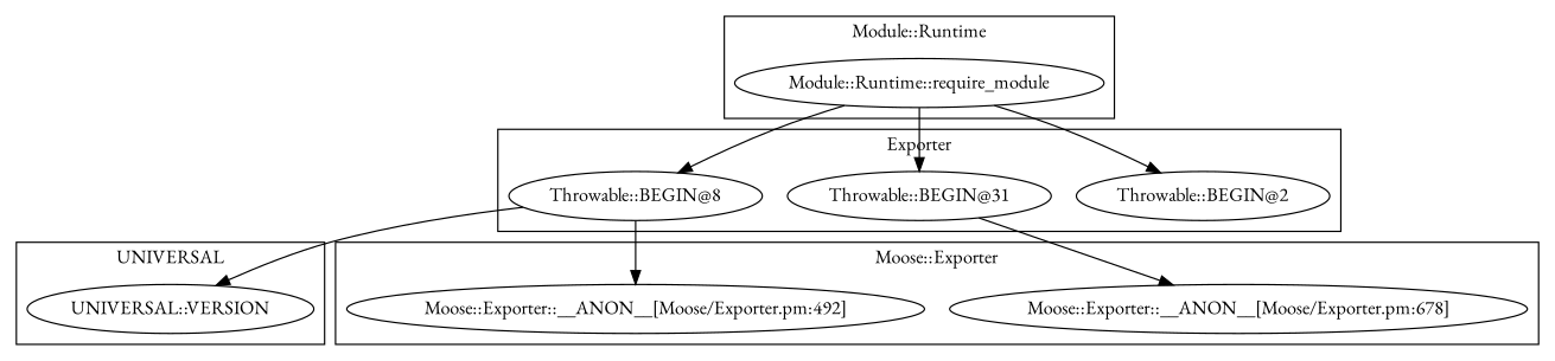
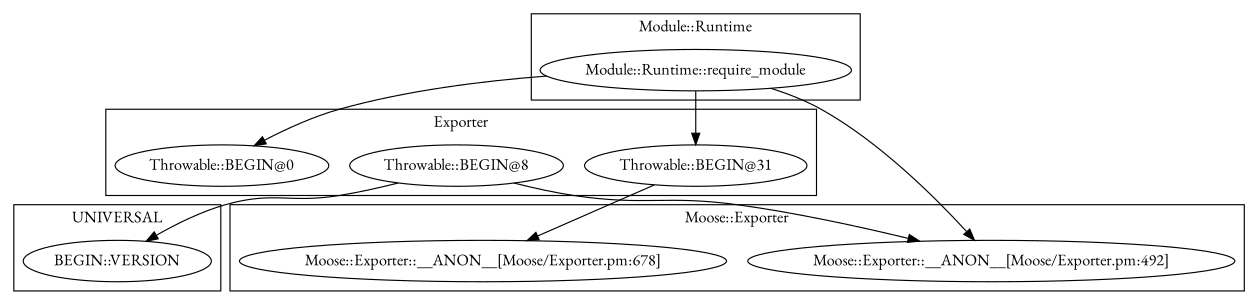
  digraph {
    fontname="EB Garamond"
    node [fontname="EB Garamond"]
    edge [fontname="EB Garamond"]
-   "UNIVERSAL::VERSION"
-   "Throwable::BEGIN@2"
+   "UNIVERSAL::VERSION" [label="BEGIN::VERSION"]
+   "Throwable::BEGIN@2" [label="Throwable::BEGIN@0"]
    n3 [label="Throwable::BEGIN@8"]
    "Throwable::BEGIN@31"
    "Module::Runtime::require_module"
    "Moose::Exporter::__ANON__[Moose/Exporter.pm:492]"
    "Moose::Exporter::__ANON__[Moose/Exporter.pm:678]"
    subgraph cluster_1 {
      label=UNIVERSAL
      "UNIVERSAL::VERSION"
    }
    subgraph cluster_2 {
      label=Exporter
      "Throwable::BEGIN@2"
      n3
      "Throwable::BEGIN@31"
    }
    subgraph cluster_3 {
      label="Module::Runtime"
      "Module::Runtime::require_module"
    }
    subgraph cluster_4 {
      label="Moose::Exporter"
      "Moose::Exporter::__ANON__[Moose/Exporter.pm:492]"
      "Moose::Exporter::__ANON__[Moose/Exporter.pm:678]"
    }
    n3 -> "UNIVERSAL::VERSION"
    n3 -> "Moose::Exporter::__ANON__[Moose/Exporter.pm:492]"
    "Throwable::BEGIN@31" -> "Moose::Exporter::__ANON__[Moose/Exporter.pm:678]"
    "Module::Runtime::require_module" -> "Throwable::BEGIN@2"
-   "Module::Runtime::require_module" -> n3
+   "Module::Runtime::require_module" -> "Moose::Exporter::__ANON__[Moose/Exporter.pm:492]"
    "Module::Runtime::require_module" -> "Throwable::BEGIN@31"
  }
